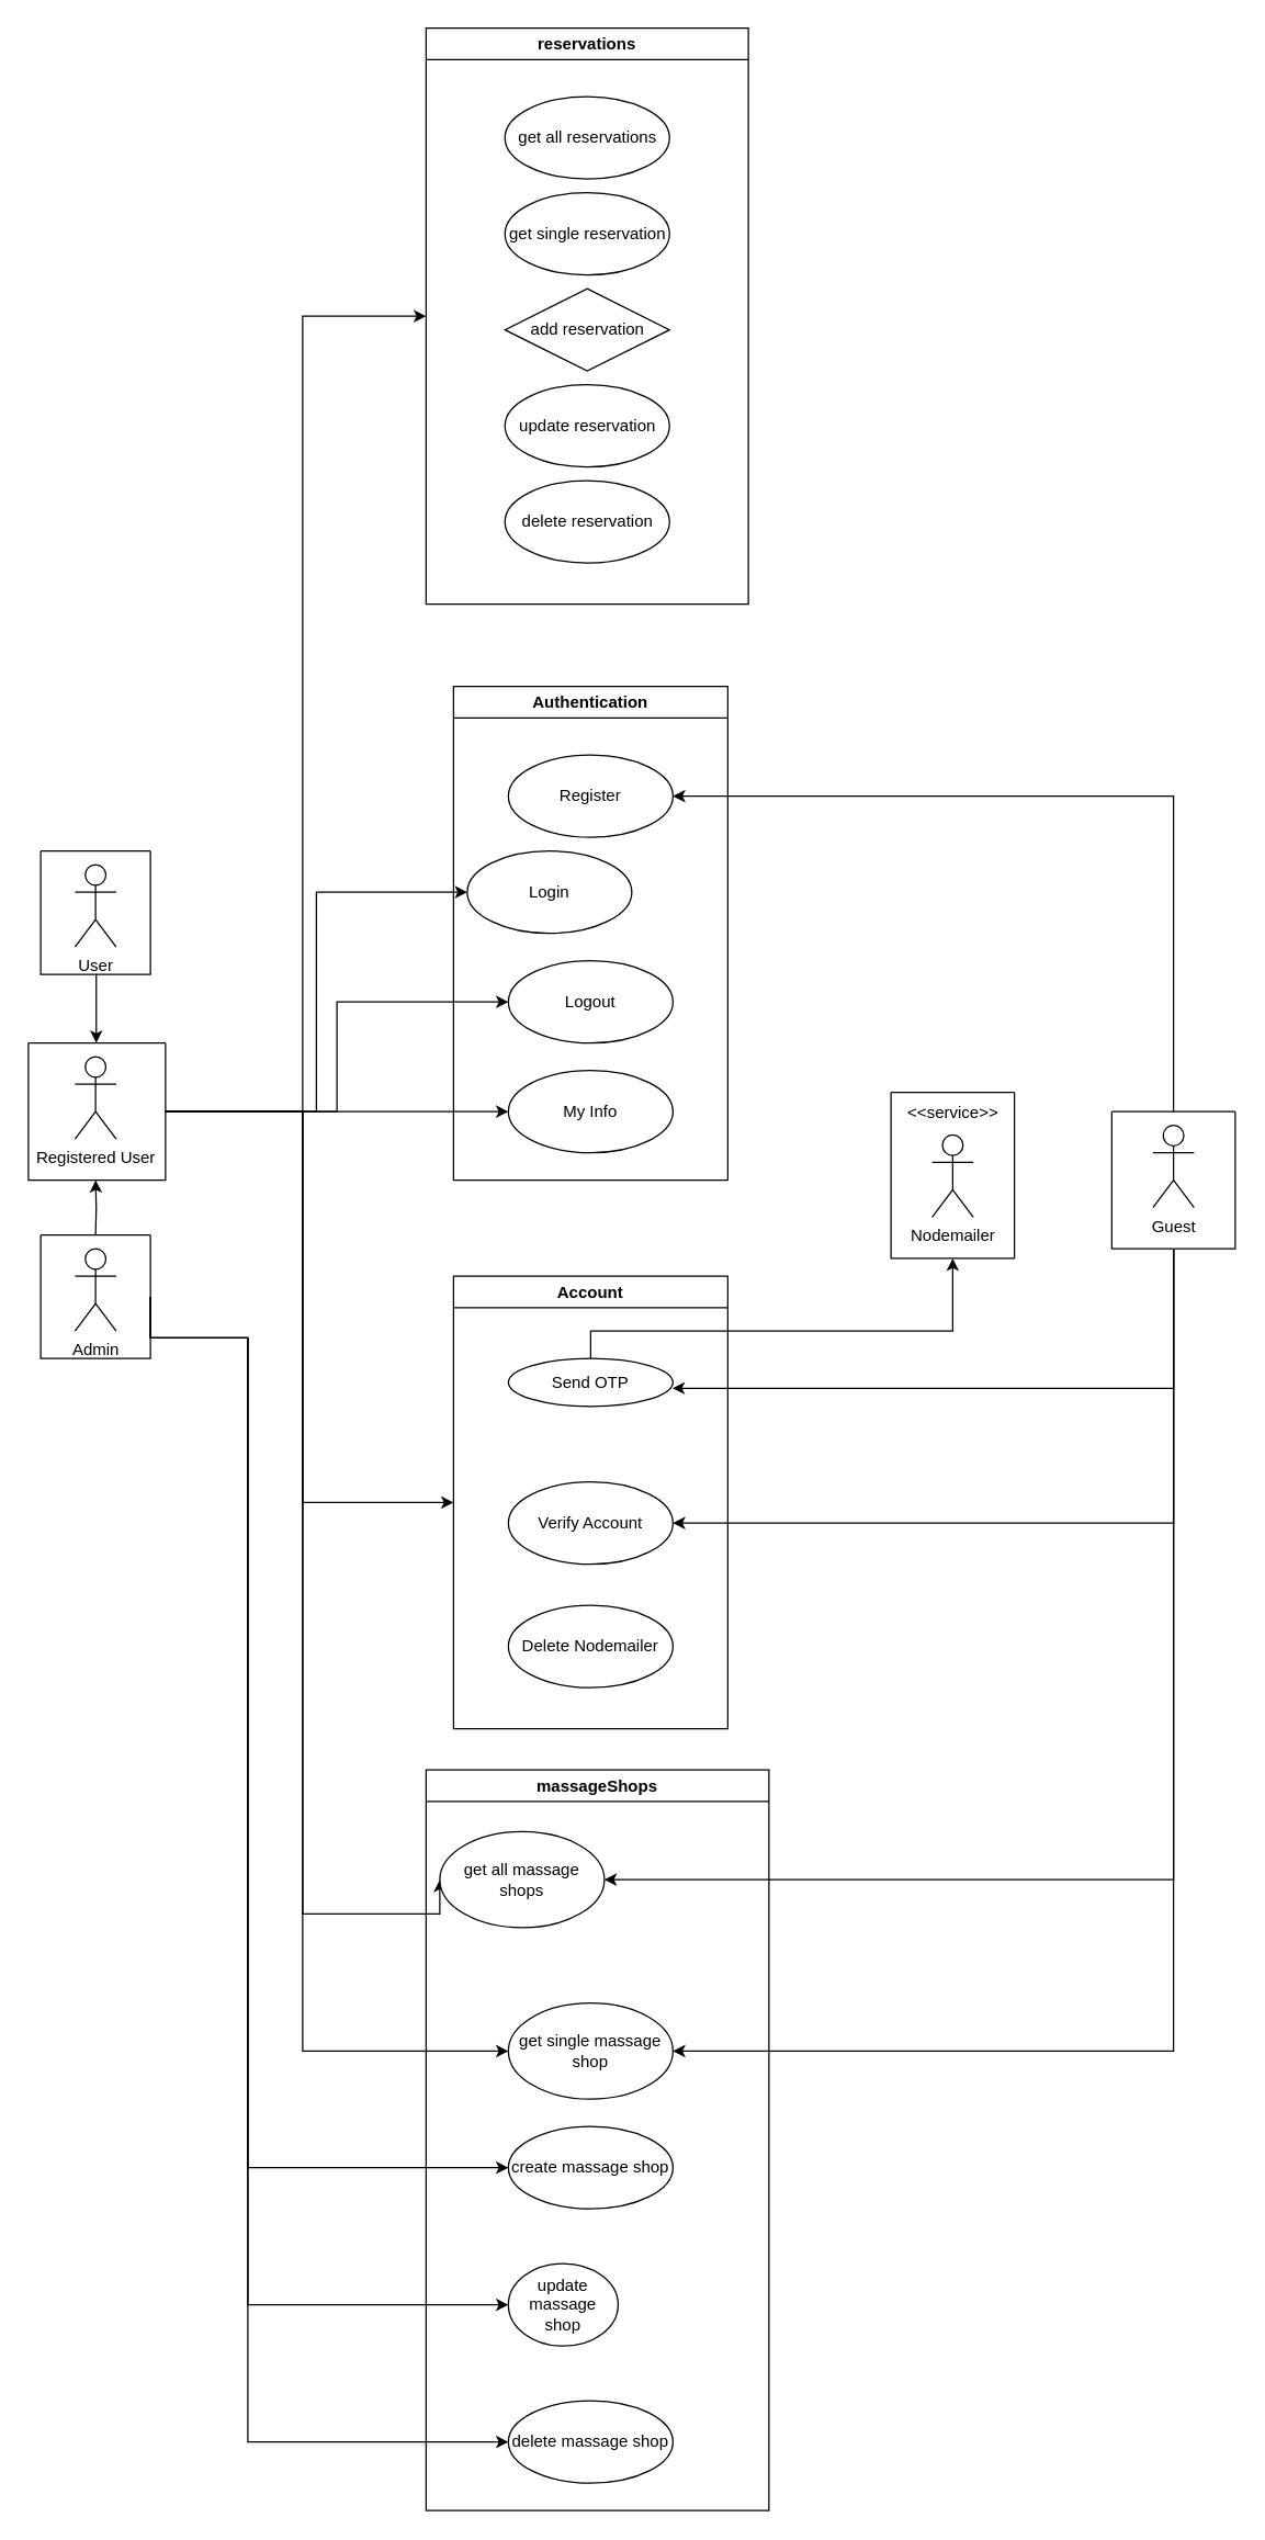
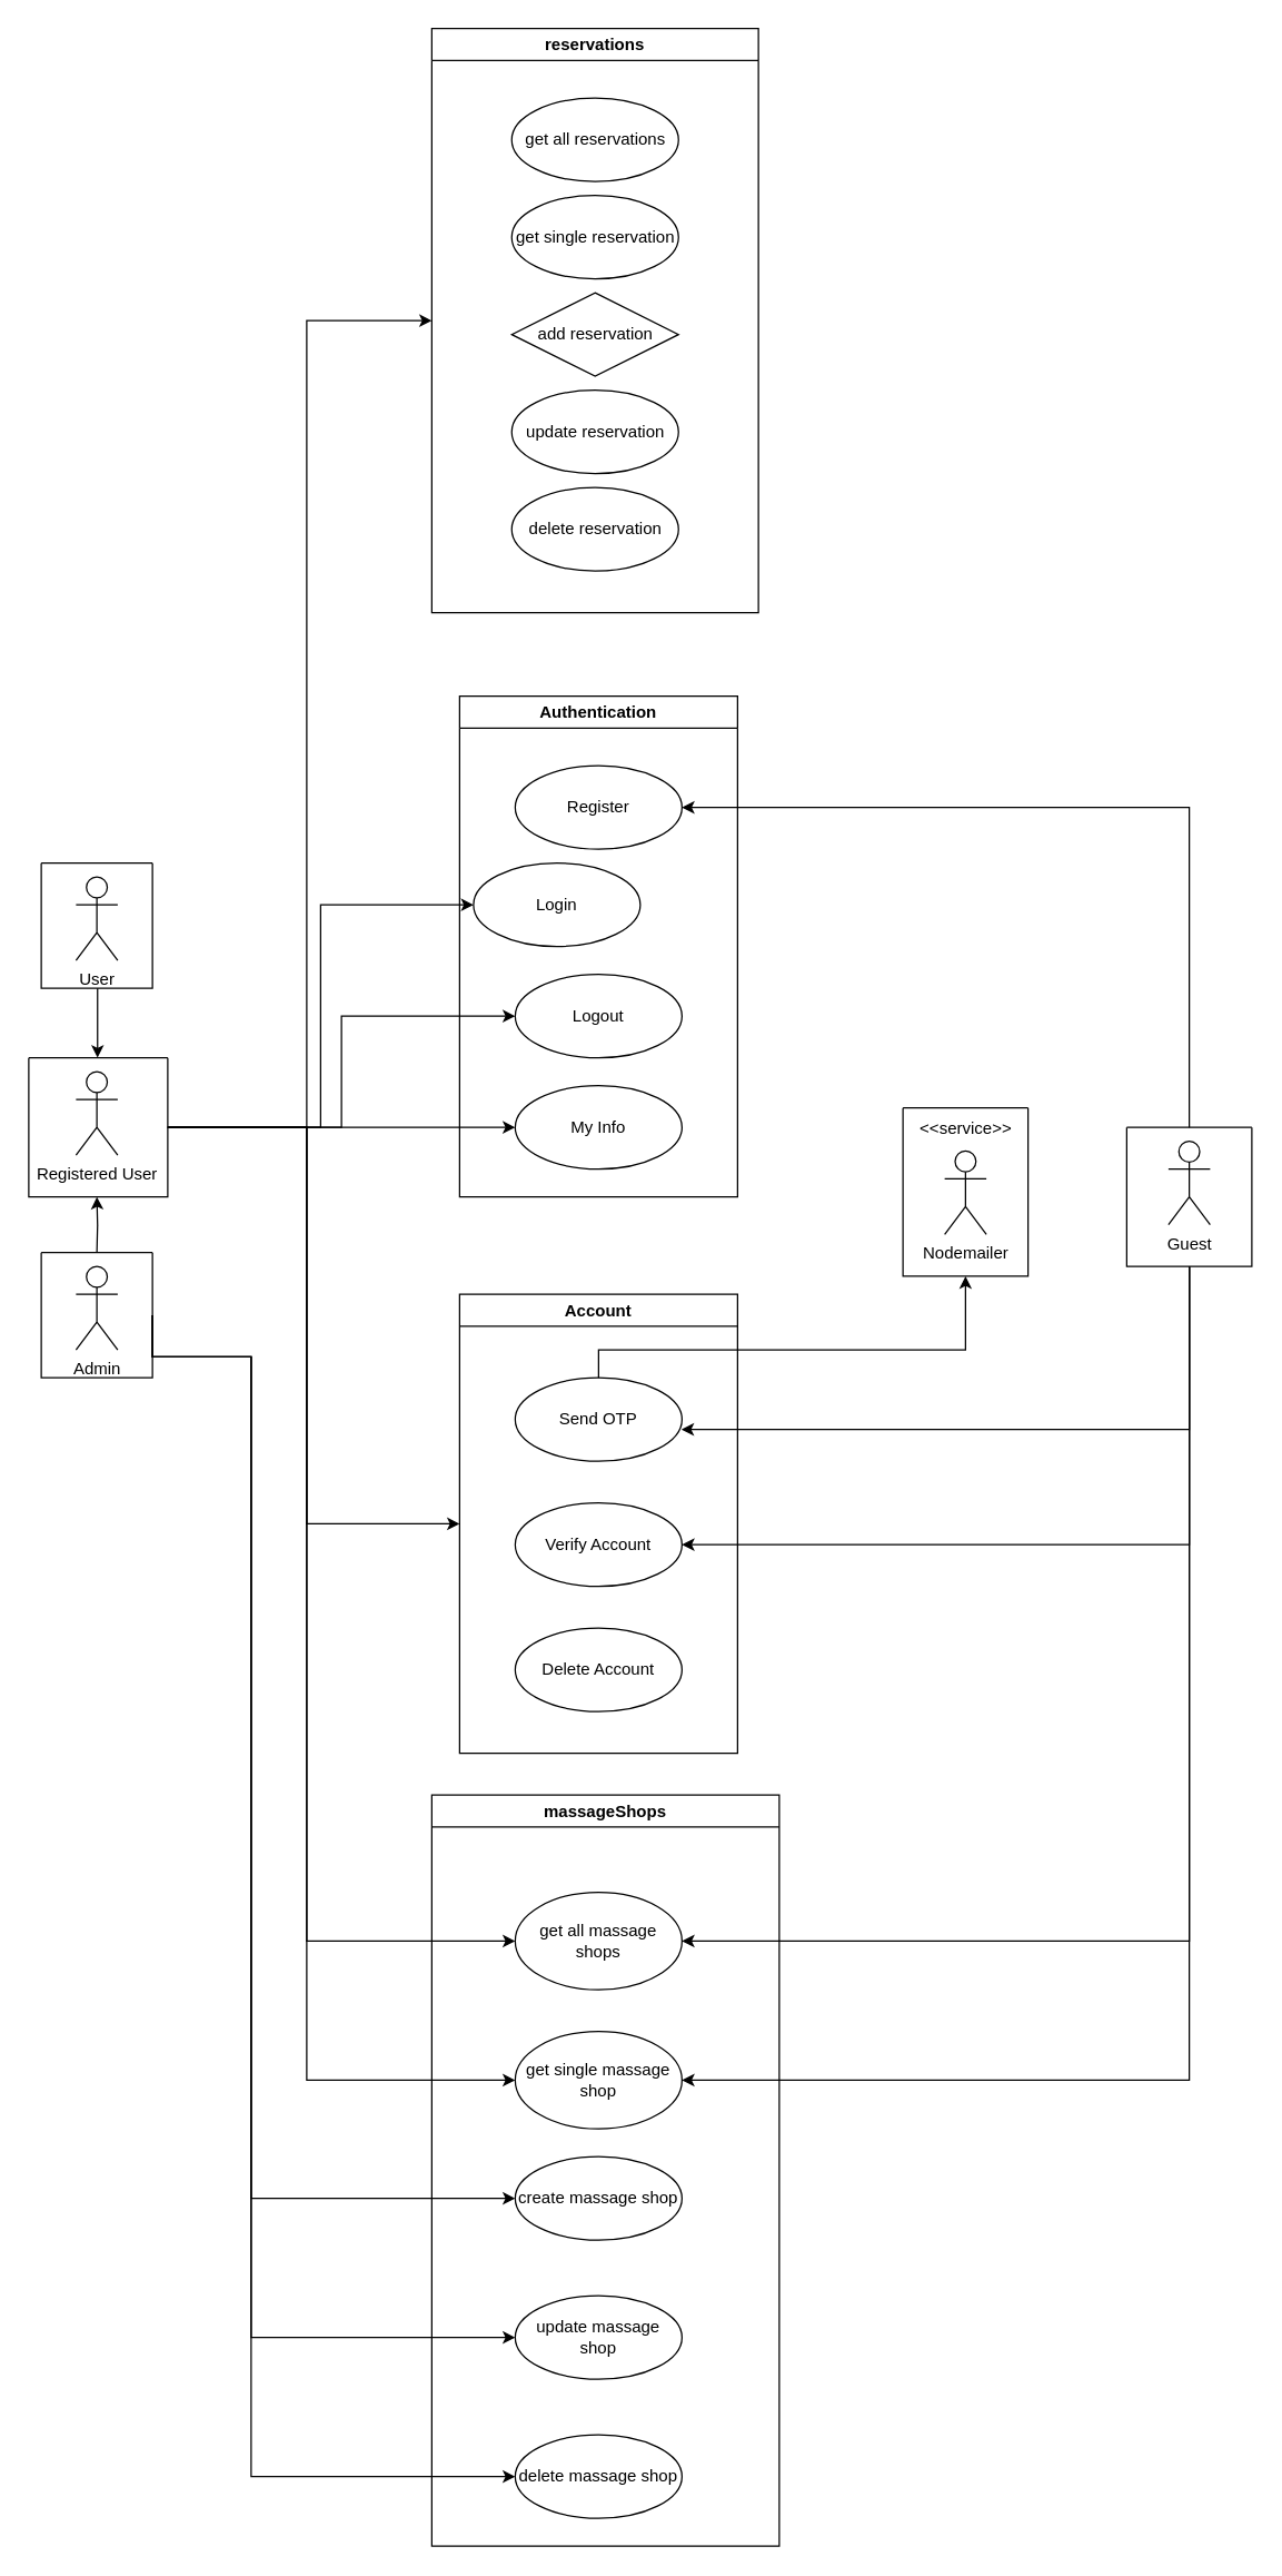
  <mxCell id="0" />
  <mxCell id="1" parent="0" />
  <mxCell id="2" value="" style="edgeStyle=orthogonalEdgeStyle;rounded=0;orthogonalLoop=1;jettySize=auto;html=1;" edge="1" parent="1"><mxGeometry relative="1" as="geometry"><mxPoint x="69.5" y="710" as="sourcePoint" /><mxPoint x="69.5" y="760" as="targetPoint" /></mxGeometry></mxCell>
  <mxCell id="3" style="edgeStyle=orthogonalEdgeStyle;rounded=0;orthogonalLoop=1;jettySize=auto;html=1;" edge="1" parent="1"><mxGeometry relative="1" as="geometry"><mxPoint x="69" y="860" as="targetPoint" /><mxPoint x="69" y="900" as="sourcePoint" /></mxGeometry></mxCell>
  <mxCell id="4" value="Authentication" style="swimlane;whiteSpace=wrap;html=1;" vertex="1" parent="1"><mxGeometry x="330" y="500" width="200" height="360" as="geometry" /></mxCell>
  <mxCell id="5" value="Register" style="ellipse;whiteSpace=wrap;html=1;" vertex="1" parent="4"><mxGeometry x="40" y="50" width="120" height="60" as="geometry" /></mxCell>
  <mxCell id="6" value="Login" style="ellipse;whiteSpace=wrap;html=1;" vertex="1" parent="4"><mxGeometry x="10" y="120" width="120" height="60" as="geometry" /></mxCell>
  <mxCell id="7" value="Logout" style="ellipse;whiteSpace=wrap;html=1;" vertex="1" parent="4"><mxGeometry x="40" y="200" width="120" height="60" as="geometry" /></mxCell>
  <mxCell id="8" value="My Info" style="ellipse;whiteSpace=wrap;html=1;" vertex="1" parent="4"><mxGeometry x="40" y="280" width="120" height="60" as="geometry" /></mxCell>
  <mxCell id="9" value="Account" style="swimlane;whiteSpace=wrap;html=1;" vertex="1" parent="1"><mxGeometry x="330" y="930" width="200" height="330" as="geometry" /></mxCell>
- <mxCell id="10" value="Send OTP" style="ellipse;whiteSpace=wrap;html=1;" vertex="1" parent="9"><mxGeometry x="40" y="60" width="120" height="35" as="geometry" /></mxCell>
+ <mxCell id="10" value="Send OTP" style="ellipse;whiteSpace=wrap;html=1;" vertex="1" parent="9"><mxGeometry x="40" y="60" width="120" height="60" as="geometry" /></mxCell>
  <mxCell id="11" value="Verify Account" style="ellipse;whiteSpace=wrap;html=1;" vertex="1" parent="9"><mxGeometry x="40" y="150" width="120" height="60" as="geometry" /></mxCell>
- <mxCell id="12" value="Delete Nodemailer" style="ellipse;whiteSpace=wrap;html=1;" vertex="1" parent="9"><mxGeometry x="40" y="240" width="120" height="60" as="geometry" /></mxCell>
+ <mxCell id="12" value="Delete Account" style="ellipse;whiteSpace=wrap;html=1;" vertex="1" parent="9"><mxGeometry x="40" y="240" width="120" height="60" as="geometry" /></mxCell>
  <mxCell id="13" value="Guest" style="shape=umlActor;verticalLabelPosition=bottom;verticalAlign=top;html=1;outlineConnect=0;" vertex="1" parent="1"><mxGeometry x="840" y="820" width="30" height="60" as="geometry" /></mxCell>
  <mxCell id="14" style="edgeStyle=orthogonalEdgeStyle;rounded=0;orthogonalLoop=1;jettySize=auto;html=1;exitX=0.5;exitY=0;exitDx=0;exitDy=0;entryX=1;entryY=0.5;entryDx=0;entryDy=0;" edge="1" parent="1" source="18" target="5"><mxGeometry relative="1" as="geometry" /></mxCell>
  <mxCell id="15" style="edgeStyle=orthogonalEdgeStyle;rounded=0;orthogonalLoop=1;jettySize=auto;html=1;exitX=0.5;exitY=1;exitDx=0;exitDy=0;entryX=1;entryY=0.5;entryDx=0;entryDy=0;" edge="1" parent="1" source="18" target="11"><mxGeometry relative="1" as="geometry" /></mxCell>
  <mxCell id="16" style="edgeStyle=orthogonalEdgeStyle;rounded=0;orthogonalLoop=1;jettySize=auto;html=1;exitX=0.5;exitY=1;exitDx=0;exitDy=0;entryX=1;entryY=0.5;entryDx=0;entryDy=0;" edge="1" parent="1" source="18" target="37"><mxGeometry relative="1" as="geometry" /></mxCell>
  <mxCell id="17" style="edgeStyle=orthogonalEdgeStyle;rounded=0;orthogonalLoop=1;jettySize=auto;html=1;exitX=0.5;exitY=1;exitDx=0;exitDy=0;entryX=1;entryY=0.5;entryDx=0;entryDy=0;" edge="1" parent="1" source="18" target="38"><mxGeometry relative="1" as="geometry" /></mxCell>
  <mxCell id="18" value="" style="swimlane;startSize=0;" vertex="1" parent="1"><mxGeometry x="810" y="810" width="90" height="100" as="geometry" /></mxCell>
  <mxCell id="19" style="edgeStyle=orthogonalEdgeStyle;rounded=0;orthogonalLoop=1;jettySize=auto;html=1;exitX=0.5;exitY=1;exitDx=0;exitDy=0;entryX=0.997;entryY=0.62;entryDx=0;entryDy=0;entryPerimeter=0;" edge="1" parent="1" source="18" target="10"><mxGeometry relative="1" as="geometry" /></mxCell>
  <mxCell id="20" value="Registered User" style="shape=umlActor;verticalLabelPosition=bottom;verticalAlign=top;html=1;outlineConnect=0;" vertex="1" parent="1"><mxGeometry x="54" y="770" width="30" height="60" as="geometry" /></mxCell>
  <mxCell id="21" value="" style="swimlane;startSize=0;" vertex="1" parent="1"><mxGeometry x="29" y="620" width="80" height="90" as="geometry" /></mxCell>
  <mxCell id="22" value="User" style="shape=umlActor;verticalLabelPosition=bottom;verticalAlign=top;html=1;outlineConnect=0;" vertex="1" parent="21"><mxGeometry x="25" y="10" width="30" height="60" as="geometry" /></mxCell>
  <mxCell id="23" style="edgeStyle=orthogonalEdgeStyle;rounded=0;orthogonalLoop=1;jettySize=auto;html=1;exitX=1;exitY=0.5;exitDx=0;exitDy=0;entryX=0;entryY=0.5;entryDx=0;entryDy=0;" edge="1" parent="1" source="30" target="8"><mxGeometry relative="1" as="geometry" /></mxCell>
  <mxCell id="24" style="edgeStyle=orthogonalEdgeStyle;rounded=0;orthogonalLoop=1;jettySize=auto;html=1;exitX=1;exitY=0.5;exitDx=0;exitDy=0;entryX=0;entryY=0.5;entryDx=0;entryDy=0;" edge="1" parent="1" source="30" target="7"><mxGeometry relative="1" as="geometry" /></mxCell>
  <mxCell id="25" style="edgeStyle=orthogonalEdgeStyle;rounded=0;orthogonalLoop=1;jettySize=auto;html=1;exitX=1;exitY=0.5;exitDx=0;exitDy=0;entryX=0;entryY=0.5;entryDx=0;entryDy=0;" edge="1" parent="1" source="30" target="6"><mxGeometry relative="1" as="geometry" /></mxCell>
  <mxCell id="26" style="edgeStyle=orthogonalEdgeStyle;rounded=0;orthogonalLoop=1;jettySize=auto;html=1;exitX=1;exitY=0.5;exitDx=0;exitDy=0;entryX=0;entryY=0.5;entryDx=0;entryDy=0;" edge="1" parent="1" source="30" target="37"><mxGeometry relative="1" as="geometry"><Array as="points"><mxPoint x="220" y="810" /><mxPoint x="220" y="1395" /></Array></mxGeometry></mxCell>
  <mxCell id="27" style="edgeStyle=orthogonalEdgeStyle;rounded=0;orthogonalLoop=1;jettySize=auto;html=1;exitX=1;exitY=0.5;exitDx=0;exitDy=0;entryX=0;entryY=0.5;entryDx=0;entryDy=0;" edge="1" parent="1" source="30" target="38"><mxGeometry relative="1" as="geometry"><Array as="points"><mxPoint x="220" y="810" /><mxPoint x="220" y="1495" /></Array></mxGeometry></mxCell>
  <mxCell id="28" style="edgeStyle=orthogonalEdgeStyle;rounded=0;orthogonalLoop=1;jettySize=auto;html=1;exitX=1;exitY=0.5;exitDx=0;exitDy=0;entryX=0;entryY=0.5;entryDx=0;entryDy=0;" edge="1" parent="1" source="30" target="42"><mxGeometry relative="1" as="geometry"><Array as="points"><mxPoint x="220" y="810" /><mxPoint x="220" y="230" /></Array></mxGeometry></mxCell>
  <mxCell id="29" style="edgeStyle=orthogonalEdgeStyle;rounded=0;orthogonalLoop=1;jettySize=auto;html=1;exitX=1;exitY=0.5;exitDx=0;exitDy=0;entryX=0;entryY=0.5;entryDx=0;entryDy=0;" edge="1" parent="1" source="30" target="9"><mxGeometry relative="1" as="geometry"><Array as="points"><mxPoint x="220" y="810" /><mxPoint x="220" y="1095" /></Array></mxGeometry></mxCell>
  <mxCell id="30" value="" style="swimlane;startSize=0;" vertex="1" parent="1"><mxGeometry x="20" y="760" width="100" height="100" as="geometry" /></mxCell>
  <mxCell id="31" style="edgeStyle=orthogonalEdgeStyle;rounded=0;orthogonalLoop=1;jettySize=auto;html=1;exitX=1;exitY=0.5;exitDx=0;exitDy=0;entryX=0;entryY=0.5;entryDx=0;entryDy=0;" edge="1" parent="1" source="34" target="39"><mxGeometry relative="1" as="geometry"><Array as="points"><mxPoint x="109" y="975" /><mxPoint x="180" y="975" /><mxPoint x="180" y="1580" /></Array></mxGeometry></mxCell>
  <mxCell id="32" style="edgeStyle=orthogonalEdgeStyle;rounded=0;orthogonalLoop=1;jettySize=auto;html=1;exitX=1;exitY=0.5;exitDx=0;exitDy=0;entryX=0;entryY=0.5;entryDx=0;entryDy=0;" edge="1" parent="1" source="34" target="40"><mxGeometry relative="1" as="geometry"><Array as="points"><mxPoint x="109" y="975" /><mxPoint x="180" y="975" /><mxPoint x="180" y="1680" /></Array></mxGeometry></mxCell>
  <mxCell id="33" style="edgeStyle=orthogonalEdgeStyle;rounded=0;orthogonalLoop=1;jettySize=auto;html=1;exitX=1;exitY=0.5;exitDx=0;exitDy=0;entryX=0;entryY=0.5;entryDx=0;entryDy=0;" edge="1" parent="1" source="34" target="41"><mxGeometry relative="1" as="geometry"><Array as="points"><mxPoint x="109" y="975" /><mxPoint x="180" y="975" /><mxPoint x="180" y="1780" /></Array></mxGeometry></mxCell>
  <mxCell id="34" value="" style="swimlane;startSize=0;" vertex="1" parent="1"><mxGeometry x="29" y="900" width="80" height="90" as="geometry" /></mxCell>
  <mxCell id="35" value="Admin" style="shape=umlActor;verticalLabelPosition=bottom;verticalAlign=top;html=1;outlineConnect=0;" vertex="1" parent="34"><mxGeometry x="25" y="10" width="30" height="60" as="geometry" /></mxCell>
  <mxCell id="36" value="massage&lt;span style=&quot;background-color: initial;&quot;&gt;Shops&lt;/span&gt;" style="swimlane;whiteSpace=wrap;html=1;" vertex="1" parent="1"><mxGeometry x="310" y="1290" width="250" height="540" as="geometry" /></mxCell>
- <mxCell id="37" value="get all massage shops" style="ellipse;whiteSpace=wrap;html=1;" vertex="1" parent="36"><mxGeometry x="10" y="45" width="120" height="70" as="geometry" /></mxCell>
+ <mxCell id="37" value="get all massage shops" style="ellipse;whiteSpace=wrap;html=1;" vertex="1" parent="36"><mxGeometry x="60" y="70" width="120" height="70" as="geometry" /></mxCell>
  <mxCell id="38" value="get single massage shop" style="ellipse;whiteSpace=wrap;html=1;" vertex="1" parent="36"><mxGeometry x="60" y="170" width="120" height="70" as="geometry" /></mxCell>
  <mxCell id="39" value="create massage shop" style="ellipse;whiteSpace=wrap;html=1;" vertex="1" parent="36"><mxGeometry x="60" y="260" width="120" height="60" as="geometry" /></mxCell>
- <mxCell id="40" value="update massage shop" style="ellipse;whiteSpace=wrap;html=1;" vertex="1" parent="36"><mxGeometry x="60" y="360" width="80" height="60" as="geometry" /></mxCell>
+ <mxCell id="40" value="update massage shop" style="ellipse;whiteSpace=wrap;html=1;" vertex="1" parent="36"><mxGeometry x="60" y="360" width="120" height="60" as="geometry" /></mxCell>
  <mxCell id="41" value="delete massage shop" style="ellipse;whiteSpace=wrap;html=1;" vertex="1" parent="36"><mxGeometry x="60" y="460" width="120" height="60" as="geometry" /></mxCell>
  <mxCell id="42" value="reservations" style="swimlane;whiteSpace=wrap;html=1;" vertex="1" parent="1"><mxGeometry x="310" y="20" width="235" height="420" as="geometry" /></mxCell>
  <mxCell id="43" value="get all reservations" style="ellipse;whiteSpace=wrap;html=1;" vertex="1" parent="42"><mxGeometry x="57.5" y="50" width="120" height="60" as="geometry" /></mxCell>
  <mxCell id="44" value="get single reservation" style="ellipse;whiteSpace=wrap;html=1;" vertex="1" parent="42"><mxGeometry x="57.5" y="120" width="120" height="60" as="geometry" /></mxCell>
  <mxCell id="45" value="add reservation" style="rhombus;whiteSpace=wrap;html=1;" vertex="1" parent="42"><mxGeometry x="57.5" y="190" width="120" height="60" as="geometry" /></mxCell>
  <mxCell id="46" value="update reservation" style="ellipse;whiteSpace=wrap;html=1;" vertex="1" parent="42"><mxGeometry x="57.5" y="260" width="120" height="60" as="geometry" /></mxCell>
  <mxCell id="47" value="delete reservation" style="ellipse;whiteSpace=wrap;html=1;" vertex="1" parent="42"><mxGeometry x="57.5" y="330" width="120" height="60" as="geometry" /></mxCell>
  <mxCell id="48" value="Nodemailer" style="shape=umlActor;verticalLabelPosition=bottom;verticalAlign=top;html=1;outlineConnect=0;" vertex="1" parent="1"><mxGeometry x="679" y="827" width="30" height="60" as="geometry" /></mxCell>
  <mxCell id="49" value="" style="swimlane;startSize=0;" vertex="1" parent="1"><mxGeometry x="649" y="796" width="90" height="121" as="geometry" /></mxCell>
  <mxCell id="50" value="&amp;lt;&amp;lt;service&amp;gt;&amp;gt;" style="text;html=1;align=center;verticalAlign=middle;resizable=0;points=[];autosize=1;strokeColor=none;fillColor=none;" vertex="1" parent="49"><mxGeometry width="90" height="30" as="geometry" /></mxCell>
  <mxCell id="51" style="edgeStyle=orthogonalEdgeStyle;rounded=0;orthogonalLoop=1;jettySize=auto;html=1;exitX=0.5;exitY=0;exitDx=0;exitDy=0;entryX=0.5;entryY=1;entryDx=0;entryDy=0;" edge="1" parent="1" source="10" target="49"><mxGeometry relative="1" as="geometry"><Array as="points"><mxPoint x="430" y="970" /><mxPoint x="694" y="970" /></Array></mxGeometry></mxCell>
